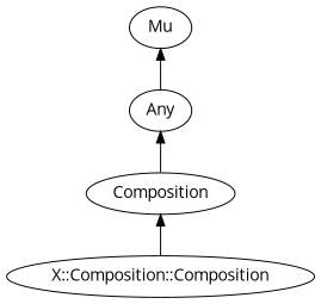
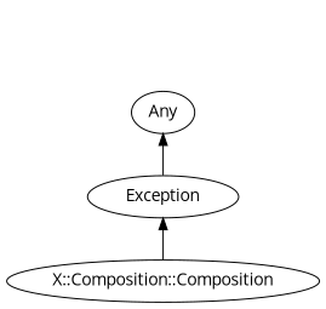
  digraph {
    fontname="Open Sans"
    rankdir=BT
    splines=polyline
    node [color="#000000" fontcolor="#000000" fontname="Open Sans"]
    edge [color="#000000" fontname="Open Sans"]
    n1 [label="X::Composition::Composition"]
-   Exception [label=Composition]
+   Exception
    Any
-   Mu
    n1 -> Exception
    Exception -> Any
-   Any -> Mu
  }
